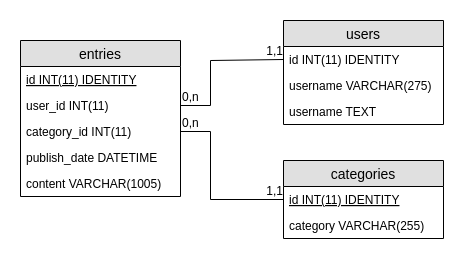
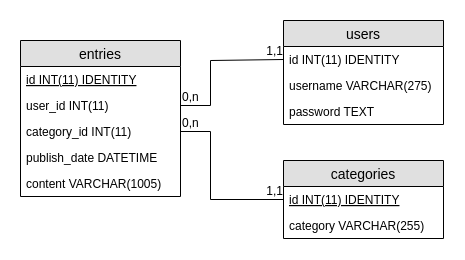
  <mxCell id="0" />
  <mxCell id="1" parent="0" />
  <mxCell id="2" value="categories" style="swimlane;fontStyle=0;childLayout=stackLayout;horizontal=1;startSize=26;fillColor=#e0e0e0;horizontalStack=0;resizeParent=1;resizeParentMax=0;resizeLast=0;collapsible=1;marginBottom=0;swimlaneFillColor=#ffffff;align=center;fontSize=14;" vertex="1" parent="1"><mxGeometry x="283" y="160" width="160" height="78" as="geometry" /></mxCell>
  <mxCell id="3" value="id INT(11) IDENTITY" style="text;strokeColor=none;fillColor=none;spacingLeft=4;spacingRight=4;overflow=hidden;rotatable=0;points=[[0,0.5],[1,0.5]];portConstraint=eastwest;fontSize=12;fontStyle=4" vertex="1" parent="2"><mxGeometry y="26" width="160" height="26" as="geometry" /></mxCell>
  <mxCell id="4" value="category VARCHAR(255)" style="text;strokeColor=none;fillColor=none;spacingLeft=4;spacingRight=4;overflow=hidden;rotatable=0;points=[[0,0.5],[1,0.5]];portConstraint=eastwest;fontSize=12;" vertex="1" parent="2"><mxGeometry y="52" width="160" height="26" as="geometry" /></mxCell>
  <mxCell id="5" value="entries" style="swimlane;fontStyle=0;childLayout=stackLayout;horizontal=1;startSize=26;fillColor=#e0e0e0;horizontalStack=0;resizeParent=1;resizeParentMax=0;resizeLast=0;collapsible=1;marginBottom=0;swimlaneFillColor=#ffffff;align=center;fontSize=14;" vertex="1" parent="1"><mxGeometry x="20" y="40" width="160" height="156" as="geometry" /></mxCell>
  <mxCell id="6" value="id INT(11) IDENTITY" style="text;strokeColor=none;fillColor=none;spacingLeft=4;spacingRight=4;overflow=hidden;rotatable=0;points=[[0,0.5],[1,0.5]];portConstraint=eastwest;fontSize=12;fontStyle=4" vertex="1" parent="5"><mxGeometry y="26" width="160" height="26" as="geometry" /></mxCell>
  <mxCell id="7" value="user_id INT(11)" style="text;strokeColor=none;fillColor=none;spacingLeft=4;spacingRight=4;overflow=hidden;rotatable=0;points=[[0,0.5],[1,0.5]];portConstraint=eastwest;fontSize=12;" vertex="1" parent="5"><mxGeometry y="52" width="160" height="26" as="geometry" /></mxCell>
  <mxCell id="8" value="category_id INT(11)&#10;" style="text;strokeColor=none;fillColor=none;spacingLeft=4;spacingRight=4;overflow=hidden;rotatable=0;points=[[0,0.5],[1,0.5]];portConstraint=eastwest;fontSize=12;" vertex="1" parent="5"><mxGeometry y="78" width="160" height="26" as="geometry" /></mxCell>
  <mxCell id="9" value="publish_date DATETIME" style="text;strokeColor=none;fillColor=none;spacingLeft=4;spacingRight=4;overflow=hidden;rotatable=0;points=[[0,0.5],[1,0.5]];portConstraint=eastwest;fontSize=12;" vertex="1" parent="5"><mxGeometry y="104" width="160" height="26" as="geometry" /></mxCell>
  <mxCell id="10" value="content VARCHAR(1005)" style="text;strokeColor=none;fillColor=none;spacingLeft=4;spacingRight=4;overflow=hidden;rotatable=0;points=[[0,0.5],[1,0.5]];portConstraint=eastwest;fontSize=12;" vertex="1" parent="5"><mxGeometry y="130" width="160" height="26" as="geometry" /></mxCell>
  <mxCell id="11" value="users" style="swimlane;fontStyle=0;childLayout=stackLayout;horizontal=1;startSize=26;fillColor=#e0e0e0;horizontalStack=0;resizeParent=1;resizeParentMax=0;resizeLast=0;collapsible=1;marginBottom=0;swimlaneFillColor=#ffffff;align=center;fontSize=14;" vertex="1" parent="1"><mxGeometry x="283" y="20" width="160" height="104" as="geometry" /></mxCell>
  <mxCell id="12" value="id INT(11) IDENTITY" style="text;strokeColor=none;fillColor=none;spacingLeft=4;spacingRight=4;overflow=hidden;rotatable=0;points=[[0,0.5],[1,0.5]];portConstraint=eastwest;fontSize=12;" vertex="1" parent="11"><mxGeometry y="26" width="160" height="26" as="geometry" /></mxCell>
  <mxCell id="13" value="username VARCHAR(275)" style="text;strokeColor=none;fillColor=none;spacingLeft=4;spacingRight=4;overflow=hidden;rotatable=0;points=[[0,0.5],[1,0.5]];portConstraint=eastwest;fontSize=12;" vertex="1" parent="11"><mxGeometry y="52" width="160" height="26" as="geometry" /></mxCell>
- <mxCell id="14" value="username TEXT" style="text;strokeColor=none;fillColor=none;spacingLeft=4;spacingRight=4;overflow=hidden;rotatable=0;points=[[0,0.5],[1,0.5]];portConstraint=eastwest;fontSize=12;" vertex="1" parent="11"><mxGeometry y="78" width="160" height="26" as="geometry" /></mxCell>
+ <mxCell id="14" value="password TEXT" style="text;strokeColor=none;fillColor=none;spacingLeft=4;spacingRight=4;overflow=hidden;rotatable=0;points=[[0,0.5],[1,0.5]];portConstraint=eastwest;fontSize=12;" vertex="1" parent="11"><mxGeometry y="78" width="160" height="26" as="geometry" /></mxCell>
  <mxCell id="15" value="" style="endArrow=none;html=1;rounded=0;exitX=1;exitY=0.5;exitDx=0;exitDy=0;entryX=0;entryY=0.5;entryDx=0;entryDy=0;" edge="1" parent="1" source="7" target="12"><mxGeometry relative="1" as="geometry"><mxPoint x="40" y="400" as="sourcePoint" /><mxPoint x="200" y="400" as="targetPoint" /><Array as="points"><mxPoint x="210" y="105" /><mxPoint x="210" y="60" /></Array></mxGeometry></mxCell>
  <mxCell id="16" value="0,n" style="resizable=0;html=1;align=left;verticalAlign=bottom;" connectable="0" vertex="1" parent="15"><mxGeometry x="-1" relative="1" as="geometry" /></mxCell>
  <mxCell id="17" value="1,1" style="resizable=0;html=1;align=right;verticalAlign=bottom;" connectable="0" vertex="1" parent="15"><mxGeometry x="1" relative="1" as="geometry" /></mxCell>
  <mxCell id="18" value="" style="endArrow=none;html=1;rounded=0;exitX=1;exitY=0.5;exitDx=0;exitDy=0;entryX=0;entryY=0.5;entryDx=0;entryDy=0;" edge="1" parent="1" source="8" target="3"><mxGeometry relative="1" as="geometry"><mxPoint x="20" y="260" as="sourcePoint" /><mxPoint x="180" y="260" as="targetPoint" /><Array as="points"><mxPoint x="210" y="131" /><mxPoint x="210" y="199" /></Array></mxGeometry></mxCell>
  <mxCell id="19" value="0,n" style="resizable=0;html=1;align=left;verticalAlign=bottom;" connectable="0" vertex="1" parent="18"><mxGeometry x="-1" relative="1" as="geometry" /></mxCell>
  <mxCell id="20" value="1,1" style="resizable=0;html=1;align=right;verticalAlign=bottom;" connectable="0" vertex="1" parent="18"><mxGeometry x="1" relative="1" as="geometry" /></mxCell>
